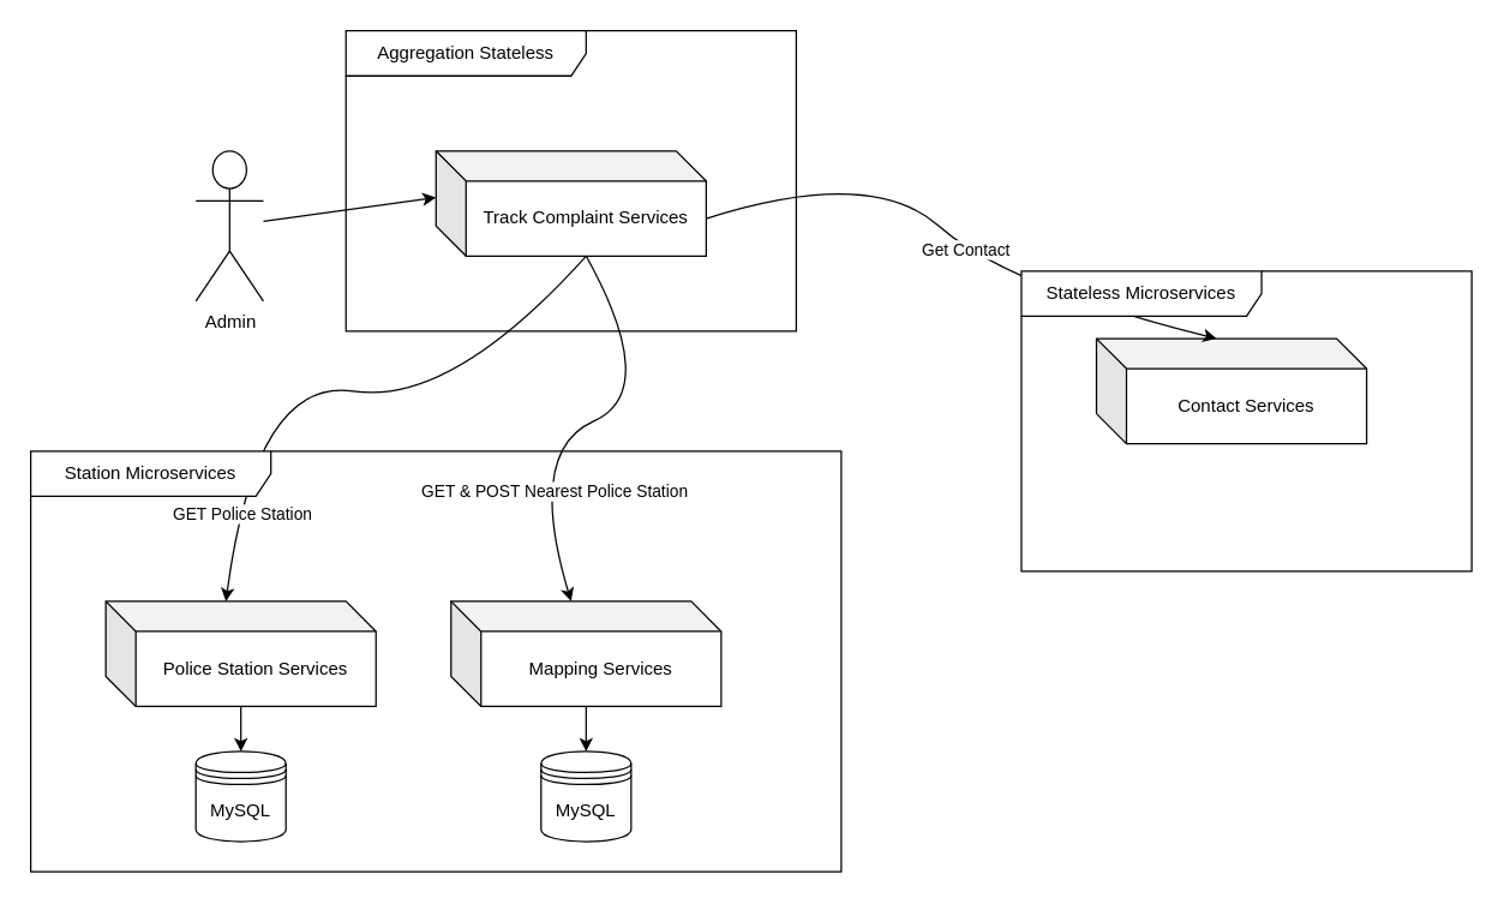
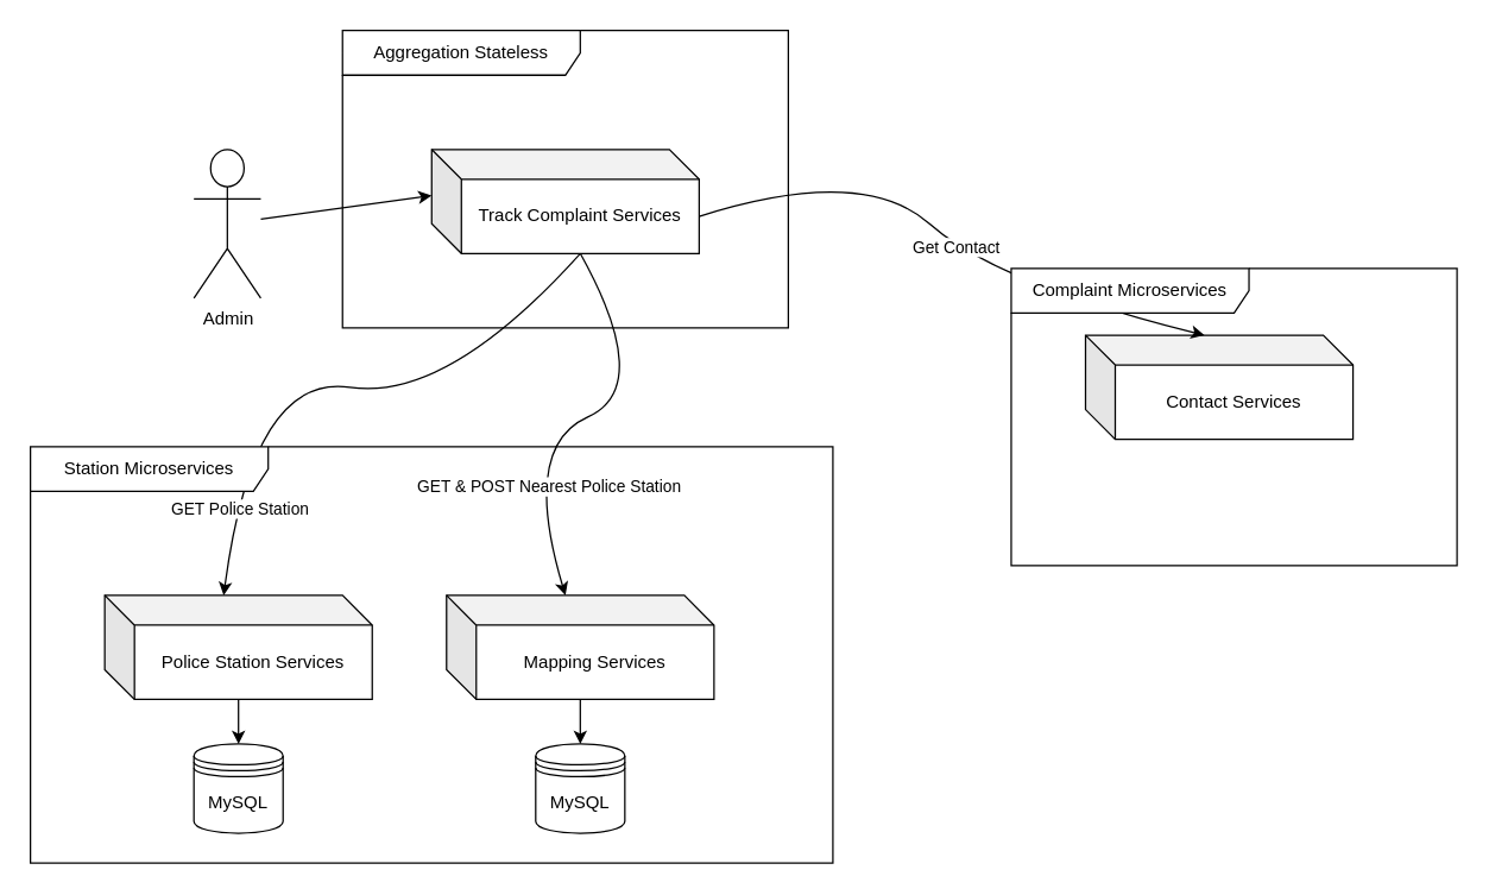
  <mxCell id="0" />
  <mxCell id="1" parent="0" />
  <mxCell id="2" value="Track Complaint Services" style="shape=cube;whiteSpace=wrap;html=1;boundedLbl=1;backgroundOutline=1;darkOpacity=0.05;darkOpacity2=0.1;" vertex="1" parent="1"><mxGeometry x="290" y="100" width="180" height="70" as="geometry" /></mxCell>
  <mxCell id="3" value="Aggregation Stateless" style="shape=umlFrame;whiteSpace=wrap;html=1;width=160;height=30;" vertex="1" parent="1"><mxGeometry x="230" y="20" width="300" height="200" as="geometry" /></mxCell>
  <mxCell id="4" value="Admin" style="shape=umlActor;verticalLabelPosition=bottom;verticalAlign=top;html=1;" vertex="1" parent="1"><mxGeometry x="130" y="100" width="45" height="100" as="geometry" /></mxCell>
  <mxCell id="5" value="" style="endArrow=classic;html=1;" edge="1" parent="1" source="4"><mxGeometry width="50" height="50" relative="1" as="geometry"><mxPoint x="390" y="150" as="sourcePoint" /><mxPoint x="290" y="131" as="targetPoint" /></mxGeometry></mxCell>
  <mxCell id="6" style="edgeStyle=orthogonalEdgeStyle;rounded=0;orthogonalLoop=1;jettySize=auto;html=1;entryX=0.5;entryY=0;entryDx=0;entryDy=0;" edge="1" parent="1" source="7" target="16"><mxGeometry relative="1" as="geometry" /></mxCell>
  <mxCell id="7" value="Mapping Services" style="shape=cube;whiteSpace=wrap;html=1;boundedLbl=1;backgroundOutline=1;darkOpacity=0.05;darkOpacity2=0.1;" vertex="1" parent="1"><mxGeometry x="300" y="400" width="180" height="70" as="geometry" /></mxCell>
  <mxCell id="8" style="edgeStyle=orthogonalEdgeStyle;rounded=0;orthogonalLoop=1;jettySize=auto;html=1;" edge="1" parent="1" source="9" target="10"><mxGeometry relative="1" as="geometry" /></mxCell>
  <mxCell id="9" value="Police Station Services" style="shape=cube;whiteSpace=wrap;html=1;boundedLbl=1;backgroundOutline=1;darkOpacity=0.05;darkOpacity2=0.1;" vertex="1" parent="1"><mxGeometry x="70" y="400" width="180" height="70" as="geometry" /></mxCell>
  <mxCell id="10" value="MySQL" style="shape=datastore;whiteSpace=wrap;html=1;" vertex="1" parent="1"><mxGeometry x="130" y="500" width="60" height="60" as="geometry" /></mxCell>
  <mxCell id="11" value="" style="curved=1;endArrow=classic;html=1;entryX=0;entryY=0;entryDx=80;entryDy=0;entryPerimeter=0;exitX=0;exitY=0;exitDx=100;exitDy=70;exitPerimeter=0;" edge="1" parent="1" source="2" target="9"><mxGeometry width="50" height="50" relative="1" as="geometry"><mxPoint x="290" y="420" as="sourcePoint" /><mxPoint x="340" y="370" as="targetPoint" /><Array as="points"><mxPoint x="300" y="270" /><mxPoint x="170" y="250" /></Array></mxGeometry></mxCell>
  <mxCell id="12" value="GET Police Station" style="edgeLabel;html=1;align=center;verticalAlign=middle;resizable=0;points=[];" vertex="1" connectable="0" parent="11"><mxGeometry x="0.716" y="2" relative="1" as="geometry"><mxPoint x="1" as="offset" /></mxGeometry></mxCell>
  <mxCell id="13" value="" style="curved=1;endArrow=classic;html=1;exitX=0;exitY=0;exitDx=100;exitDy=70;exitPerimeter=0;entryX=0;entryY=0;entryDx=80;entryDy=0;entryPerimeter=0;" edge="1" parent="1" source="2" target="7"><mxGeometry width="50" height="50" relative="1" as="geometry"><mxPoint x="380" y="310" as="sourcePoint" /><mxPoint x="430" y="260" as="targetPoint" /><Array as="points"><mxPoint x="440" y="260" /><mxPoint x="350" y="300" /></Array></mxGeometry></mxCell>
  <mxCell id="14" value="GET &amp;amp; POST Nearest Police Station" style="edgeLabel;html=1;align=center;verticalAlign=middle;resizable=0;points=[];" vertex="1" connectable="0" parent="13"><mxGeometry x="0.515" y="10" relative="1" as="geometry"><mxPoint as="offset" /></mxGeometry></mxCell>
  <mxCell id="15" value="Station Microservices" style="shape=umlFrame;whiteSpace=wrap;html=1;width=160;height=30;" vertex="1" parent="1"><mxGeometry x="20" y="300" width="540" height="280" as="geometry" /></mxCell>
  <mxCell id="16" value="MySQL" style="shape=datastore;whiteSpace=wrap;html=1;" vertex="1" parent="1"><mxGeometry x="360" y="500" width="60" height="60" as="geometry" /></mxCell>
  <mxCell id="17" value="Contact Services" style="shape=cube;whiteSpace=wrap;html=1;boundedLbl=1;backgroundOutline=1;darkOpacity=0.05;darkOpacity2=0.1;" vertex="1" parent="1"><mxGeometry x="730" y="225" width="180" height="70" as="geometry" /></mxCell>
  <mxCell id="18" value="" style="curved=1;endArrow=classic;html=1;exitX=0;exitY=0;exitDx=180;exitDy=45;exitPerimeter=0;entryX=0;entryY=0;entryDx=80;entryDy=0;entryPerimeter=0;" edge="1" parent="1" source="2" target="17"><mxGeometry width="50" height="50" relative="1" as="geometry"><mxPoint x="580" y="380" as="sourcePoint" /><mxPoint x="630" y="330" as="targetPoint" /><Array as="points"><mxPoint x="580" y="110" /><mxPoint x="670" y="190" /></Array></mxGeometry></mxCell>
  <mxCell id="19" value="Get Contact" style="edgeLabel;html=1;align=center;verticalAlign=middle;resizable=0;points=[];" vertex="1" connectable="0" parent="18"><mxGeometry x="0.046" relative="1" as="geometry"><mxPoint as="offset" /></mxGeometry></mxCell>
- <mxCell id="20" value="Stateless Microservices" style="shape=umlFrame;whiteSpace=wrap;html=1;width=160;height=30;" vertex="1" parent="1"><mxGeometry x="680" y="180" width="300" height="200" as="geometry" /></mxCell>
+ <mxCell id="20" value="Complaint Microservices" style="shape=umlFrame;whiteSpace=wrap;html=1;width=160;height=30;" vertex="1" parent="1"><mxGeometry x="680" y="180" width="300" height="200" as="geometry" /></mxCell>
